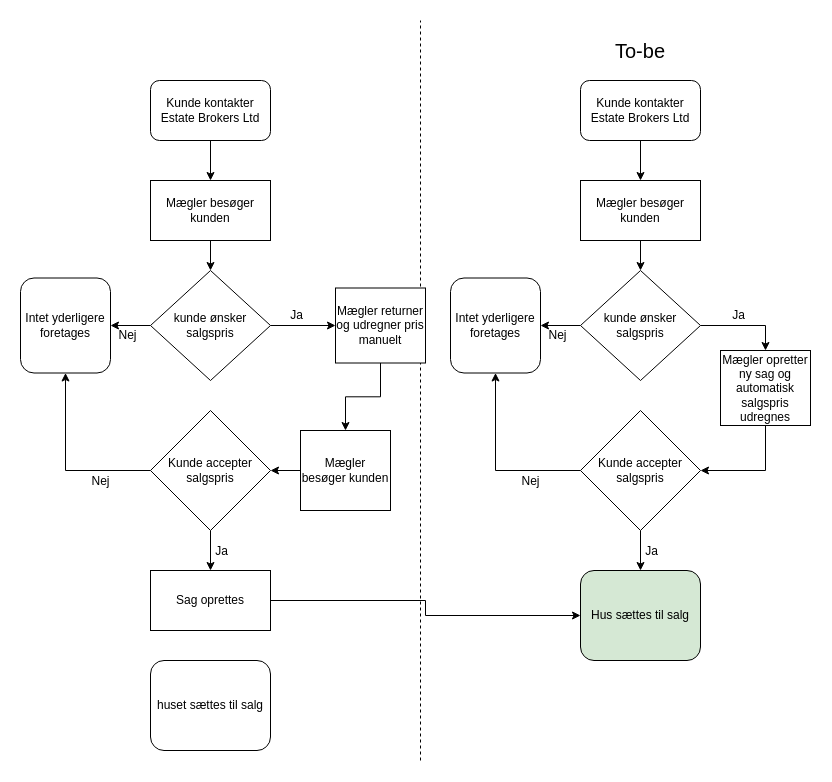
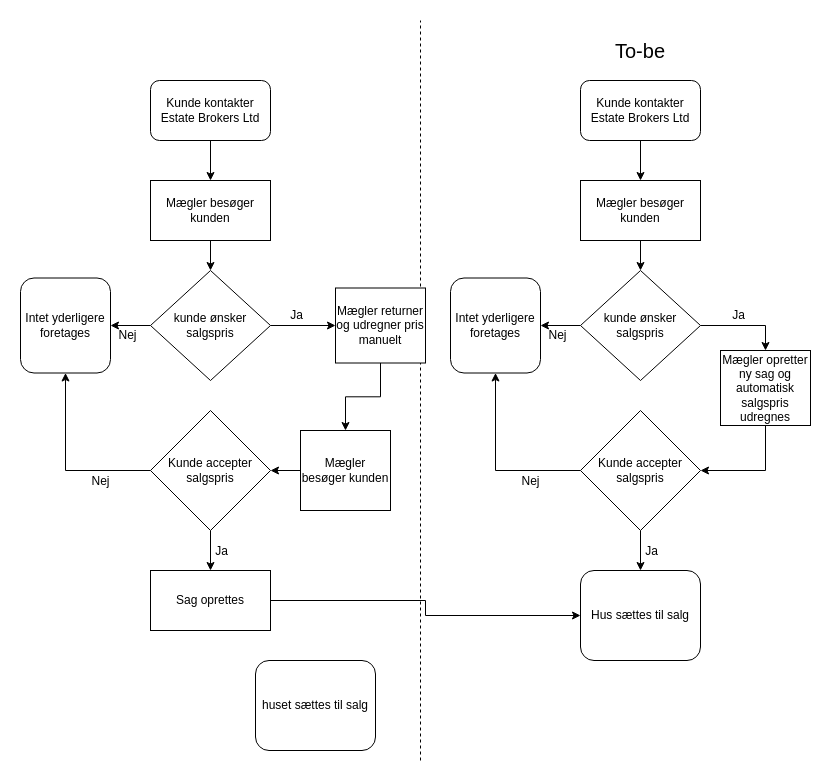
  <mxCell id="0" />
  <mxCell id="1" parent="0" />
  <mxCell id="2" value="" style="endArrow=none;dashed=1;html=1;" edge="1" parent="1"><mxGeometry width="50" height="50" relative="1" as="geometry"><mxPoint x="420" y="760" as="sourcePoint" /><mxPoint x="420" y="20" as="targetPoint" /></mxGeometry></mxCell>
  <mxCell id="3" value="Mægler besøger kunden" style="rounded=0;whiteSpace=wrap;html=1;fontSize=12;" vertex="1" parent="1"><mxGeometry x="150" y="180" width="120" height="60" as="geometry" /></mxCell>
  <mxCell id="4" value="Kunde kontakter Estate Brokers Ltd" style="rounded=1;whiteSpace=wrap;html=1;" vertex="1" parent="1"><mxGeometry x="150" y="80" width="120" height="60" as="geometry" /></mxCell>
  <mxCell id="5" value="" style="endArrow=classic;html=1;fontSize=12;exitX=0.5;exitY=1;exitDx=0;exitDy=0;entryX=0.5;entryY=0;entryDx=0;entryDy=0;" edge="1" parent="1" source="4" target="3"><mxGeometry width="50" height="50" relative="1" as="geometry"><mxPoint x="460" y="360" as="sourcePoint" /><mxPoint x="510" y="310" as="targetPoint" /></mxGeometry></mxCell>
  <mxCell id="6" value="" style="edgeStyle=orthogonalEdgeStyle;rounded=0;orthogonalLoop=1;jettySize=auto;html=1;fontSize=12;" edge="1" parent="1" source="10" target="13"><mxGeometry relative="1" as="geometry" /></mxCell>
  <mxCell id="7" value="Ja" style="edgeLabel;html=1;align=center;verticalAlign=middle;resizable=0;points=[];fontSize=12;" vertex="1" connectable="0" parent="6"><mxGeometry x="-0.05" y="1" relative="1" as="geometry"><mxPoint x="-6" y="-10" as="offset" /></mxGeometry></mxCell>
  <mxCell id="8" value="" style="edgeStyle=orthogonalEdgeStyle;rounded=0;orthogonalLoop=1;jettySize=auto;html=1;fontSize=12;" edge="1" parent="1" source="10" target="22"><mxGeometry relative="1" as="geometry" /></mxCell>
  <mxCell id="9" value="Nej" style="edgeLabel;html=1;align=center;verticalAlign=middle;resizable=0;points=[];fontSize=12;" vertex="1" connectable="0" parent="8"><mxGeometry x="-0.171" y="1" relative="1" as="geometry"><mxPoint x="-7" y="8" as="offset" /></mxGeometry></mxCell>
  <mxCell id="10" value="&lt;font style=&quot;font-size: 12px;&quot;&gt;kunde ønsker salgspris&lt;/font&gt;" style="rhombus;whiteSpace=wrap;html=1;fontSize=12;" vertex="1" parent="1"><mxGeometry x="150" y="270" width="120" height="110" as="geometry" /></mxCell>
  <mxCell id="11" value="" style="endArrow=classic;html=1;fontSize=12;exitX=0.5;exitY=1;exitDx=0;exitDy=0;entryX=0.5;entryY=0;entryDx=0;entryDy=0;" edge="1" parent="1" source="3" target="10"><mxGeometry width="50" height="50" relative="1" as="geometry"><mxPoint x="460" y="330" as="sourcePoint" /><mxPoint x="510" y="280" as="targetPoint" /></mxGeometry></mxCell>
  <mxCell id="12" value="" style="edgeStyle=orthogonalEdgeStyle;rounded=0;orthogonalLoop=1;jettySize=auto;html=1;fontSize=12;" edge="1" parent="1" source="13" target="15"><mxGeometry relative="1" as="geometry" /></mxCell>
  <mxCell id="13" value="&lt;font style=&quot;font-size: 12px&quot;&gt;Mægler returner og udregner pris manuelt&lt;/font&gt;" style="whiteSpace=wrap;html=1;fontSize=12;" vertex="1" parent="1"><mxGeometry x="335" y="287.5" width="90" height="75" as="geometry" /></mxCell>
  <mxCell id="14" value="" style="edgeStyle=orthogonalEdgeStyle;rounded=0;orthogonalLoop=1;jettySize=auto;html=1;fontSize=12;" edge="1" parent="1" source="15" target="20"><mxGeometry relative="1" as="geometry" /></mxCell>
  <mxCell id="15" value="&lt;font style=&quot;font-size: 12px;&quot;&gt;Mægler besøger kunden&lt;/font&gt;" style="whiteSpace=wrap;html=1;fontSize=12;" vertex="1" parent="1"><mxGeometry x="300" y="430" width="90" height="80" as="geometry" /></mxCell>
  <mxCell id="16" value="" style="edgeStyle=orthogonalEdgeStyle;rounded=0;orthogonalLoop=1;jettySize=auto;html=1;fontSize=12;entryX=0.5;entryY=1;entryDx=0;entryDy=0;" edge="1" parent="1" source="20" target="22"><mxGeometry relative="1" as="geometry"><mxPoint x="70" y="470" as="targetPoint" /></mxGeometry></mxCell>
  <mxCell id="17" value="Nej" style="edgeLabel;html=1;align=center;verticalAlign=middle;resizable=0;points=[];fontSize=12;" vertex="1" connectable="0" parent="16"><mxGeometry x="-0.388" y="-1" relative="1" as="geometry"><mxPoint x="5" y="11" as="offset" /></mxGeometry></mxCell>
  <mxCell id="18" value="" style="edgeStyle=orthogonalEdgeStyle;rounded=0;orthogonalLoop=1;jettySize=auto;html=1;fontSize=12;" edge="1" parent="1" source="20" target="43"><mxGeometry relative="1" as="geometry" /></mxCell>
  <mxCell id="19" value="Ja" style="edgeLabel;html=1;align=center;verticalAlign=middle;resizable=0;points=[];fontSize=12;" vertex="1" connectable="0" parent="18"><mxGeometry y="1" relative="1" as="geometry"><mxPoint x="9" as="offset" /></mxGeometry></mxCell>
  <mxCell id="20" value="Kunde accepter salgspris" style="rhombus;whiteSpace=wrap;html=1;" vertex="1" parent="1"><mxGeometry x="150" y="410" width="120" height="120" as="geometry" /></mxCell>
- <mxCell id="21" value="huset sættes til salg" style="whiteSpace=wrap;html=1;perimeterSpacing=0;rounded=1;" vertex="1" parent="1"><mxGeometry x="150" y="660" width="120" height="90" as="geometry" /></mxCell>
+ <mxCell id="21" value="huset sættes til salg" style="whiteSpace=wrap;html=1;perimeterSpacing=0;rounded=1;" vertex="1" parent="1"><mxGeometry x="255" y="660" width="120" height="90" as="geometry" /></mxCell>
  <mxCell id="22" value="Intet yderligere foretages" style="whiteSpace=wrap;html=1;rounded=1;" vertex="1" parent="1"><mxGeometry x="20" y="277.5" width="90" height="95" as="geometry" /></mxCell>
  <mxCell id="23" value="Mægler besøger kunden" style="rounded=0;whiteSpace=wrap;html=1;fontSize=12;" vertex="1" parent="1"><mxGeometry x="580" y="180" width="120" height="60" as="geometry" /></mxCell>
  <mxCell id="24" value="Kunde kontakter Estate Brokers Ltd" style="rounded=1;whiteSpace=wrap;html=1;" vertex="1" parent="1"><mxGeometry x="580" y="80" width="120" height="60" as="geometry" /></mxCell>
  <mxCell id="25" value="" style="endArrow=classic;html=1;fontSize=12;exitX=0.5;exitY=1;exitDx=0;exitDy=0;entryX=0.5;entryY=0;entryDx=0;entryDy=0;" edge="1" parent="1" source="24" target="23"><mxGeometry width="50" height="50" relative="1" as="geometry"><mxPoint x="890" y="360" as="sourcePoint" /><mxPoint x="940" y="310" as="targetPoint" /></mxGeometry></mxCell>
  <mxCell id="26" value="" style="edgeStyle=orthogonalEdgeStyle;rounded=0;orthogonalLoop=1;jettySize=auto;html=1;fontSize=12;" edge="1" parent="1" source="30" target="33"><mxGeometry relative="1" as="geometry"><Array as="points"><mxPoint x="765" y="325" /></Array></mxGeometry></mxCell>
  <mxCell id="27" value="Ja" style="edgeLabel;html=1;align=center;verticalAlign=middle;resizable=0;points=[];fontSize=12;" vertex="1" connectable="0" parent="26"><mxGeometry x="-0.05" y="1" relative="1" as="geometry"><mxPoint x="-6" y="-10" as="offset" /></mxGeometry></mxCell>
  <mxCell id="28" value="" style="edgeStyle=orthogonalEdgeStyle;rounded=0;orthogonalLoop=1;jettySize=auto;html=1;fontSize=12;" edge="1" parent="1" source="30" target="40"><mxGeometry relative="1" as="geometry" /></mxCell>
  <mxCell id="29" value="Nej" style="edgeLabel;html=1;align=center;verticalAlign=middle;resizable=0;points=[];fontSize=12;" vertex="1" connectable="0" parent="28"><mxGeometry x="-0.171" y="1" relative="1" as="geometry"><mxPoint x="-7" y="8" as="offset" /></mxGeometry></mxCell>
  <mxCell id="30" value="&lt;font style=&quot;font-size: 12px;&quot;&gt;kunde ønsker salgspris&lt;/font&gt;" style="rhombus;whiteSpace=wrap;html=1;fontSize=12;" vertex="1" parent="1"><mxGeometry x="580" y="270" width="120" height="110" as="geometry" /></mxCell>
  <mxCell id="31" value="" style="endArrow=classic;html=1;fontSize=12;exitX=0.5;exitY=1;exitDx=0;exitDy=0;entryX=0.5;entryY=0;entryDx=0;entryDy=0;" edge="1" parent="1" source="23" target="30"><mxGeometry width="50" height="50" relative="1" as="geometry"><mxPoint x="890" y="330" as="sourcePoint" /><mxPoint x="940" y="280" as="targetPoint" /></mxGeometry></mxCell>
  <mxCell id="32" value="" style="edgeStyle=orthogonalEdgeStyle;rounded=0;orthogonalLoop=1;jettySize=auto;html=1;fontSize=12;entryX=1;entryY=0.5;entryDx=0;entryDy=0;" edge="1" parent="1" source="33" target="38"><mxGeometry relative="1" as="geometry"><mxPoint x="775" y="430" as="targetPoint" /><Array as="points"><mxPoint x="765" y="470" /></Array></mxGeometry></mxCell>
  <mxCell id="33" value="&lt;font style=&quot;font-size: 12px&quot;&gt;Mægler opretter ny sag og automatisk salgspris udregnes&lt;/font&gt;" style="whiteSpace=wrap;html=1;fontSize=12;" vertex="1" parent="1"><mxGeometry x="720" y="350" width="90" height="75" as="geometry" /></mxCell>
  <mxCell id="34" value="" style="edgeStyle=orthogonalEdgeStyle;rounded=0;orthogonalLoop=1;jettySize=auto;html=1;fontSize=12;" edge="1" parent="1" source="38" target="39"><mxGeometry relative="1" as="geometry" /></mxCell>
  <mxCell id="35" value="Ja" style="edgeLabel;html=1;align=center;verticalAlign=middle;resizable=0;points=[];fontSize=12;" vertex="1" connectable="0" parent="34"><mxGeometry x="0.2" relative="1" as="geometry"><mxPoint x="10" y="-4" as="offset" /></mxGeometry></mxCell>
  <mxCell id="36" value="" style="edgeStyle=orthogonalEdgeStyle;rounded=0;orthogonalLoop=1;jettySize=auto;html=1;fontSize=12;entryX=0.5;entryY=1;entryDx=0;entryDy=0;" edge="1" parent="1" source="38" target="40"><mxGeometry relative="1" as="geometry"><mxPoint x="500" y="470" as="targetPoint" /></mxGeometry></mxCell>
  <mxCell id="37" value="Nej" style="edgeLabel;html=1;align=center;verticalAlign=middle;resizable=0;points=[];fontSize=12;" vertex="1" connectable="0" parent="36"><mxGeometry x="-0.388" y="-1" relative="1" as="geometry"><mxPoint x="5" y="11" as="offset" /></mxGeometry></mxCell>
  <mxCell id="38" value="Kunde accepter salgspris" style="rhombus;whiteSpace=wrap;html=1;" vertex="1" parent="1"><mxGeometry x="580" y="410" width="120" height="120" as="geometry" /></mxCell>
- <mxCell id="39" value="Hus sættes til salg" style="whiteSpace=wrap;html=1;perimeterSpacing=0;rounded=1;fillColor=#d5e8d4;" vertex="1" parent="1"><mxGeometry x="580" y="570" width="120" height="90" as="geometry" /></mxCell>
+ <mxCell id="39" value="Hus sættes til salg" style="whiteSpace=wrap;html=1;perimeterSpacing=0;rounded=1;" vertex="1" parent="1"><mxGeometry x="580" y="570" width="120" height="90" as="geometry" /></mxCell>
  <mxCell id="40" value="Intet yderligere foretages" style="whiteSpace=wrap;html=1;rounded=1;" vertex="1" parent="1"><mxGeometry x="450" y="277.5" width="90" height="95" as="geometry" /></mxCell>
  <mxCell id="41" value="To-be" style="text;html=1;strokeColor=none;fillColor=none;align=center;verticalAlign=middle;whiteSpace=wrap;rounded=0;fontSize=20;" vertex="1" parent="1"><mxGeometry x="590" y="40" width="100" height="20" as="geometry" /></mxCell>
  <mxCell id="42" value="" style="edgeStyle=orthogonalEdgeStyle;rounded=0;orthogonalLoop=1;jettySize=auto;html=1;fontSize=12;" edge="1" parent="1" source="43" target="39"><mxGeometry relative="1" as="geometry" /></mxCell>
  <mxCell id="43" value="Sag oprettes" style="whiteSpace=wrap;html=1;" vertex="1" parent="1"><mxGeometry x="150" y="570" width="120" height="60" as="geometry" /></mxCell>
